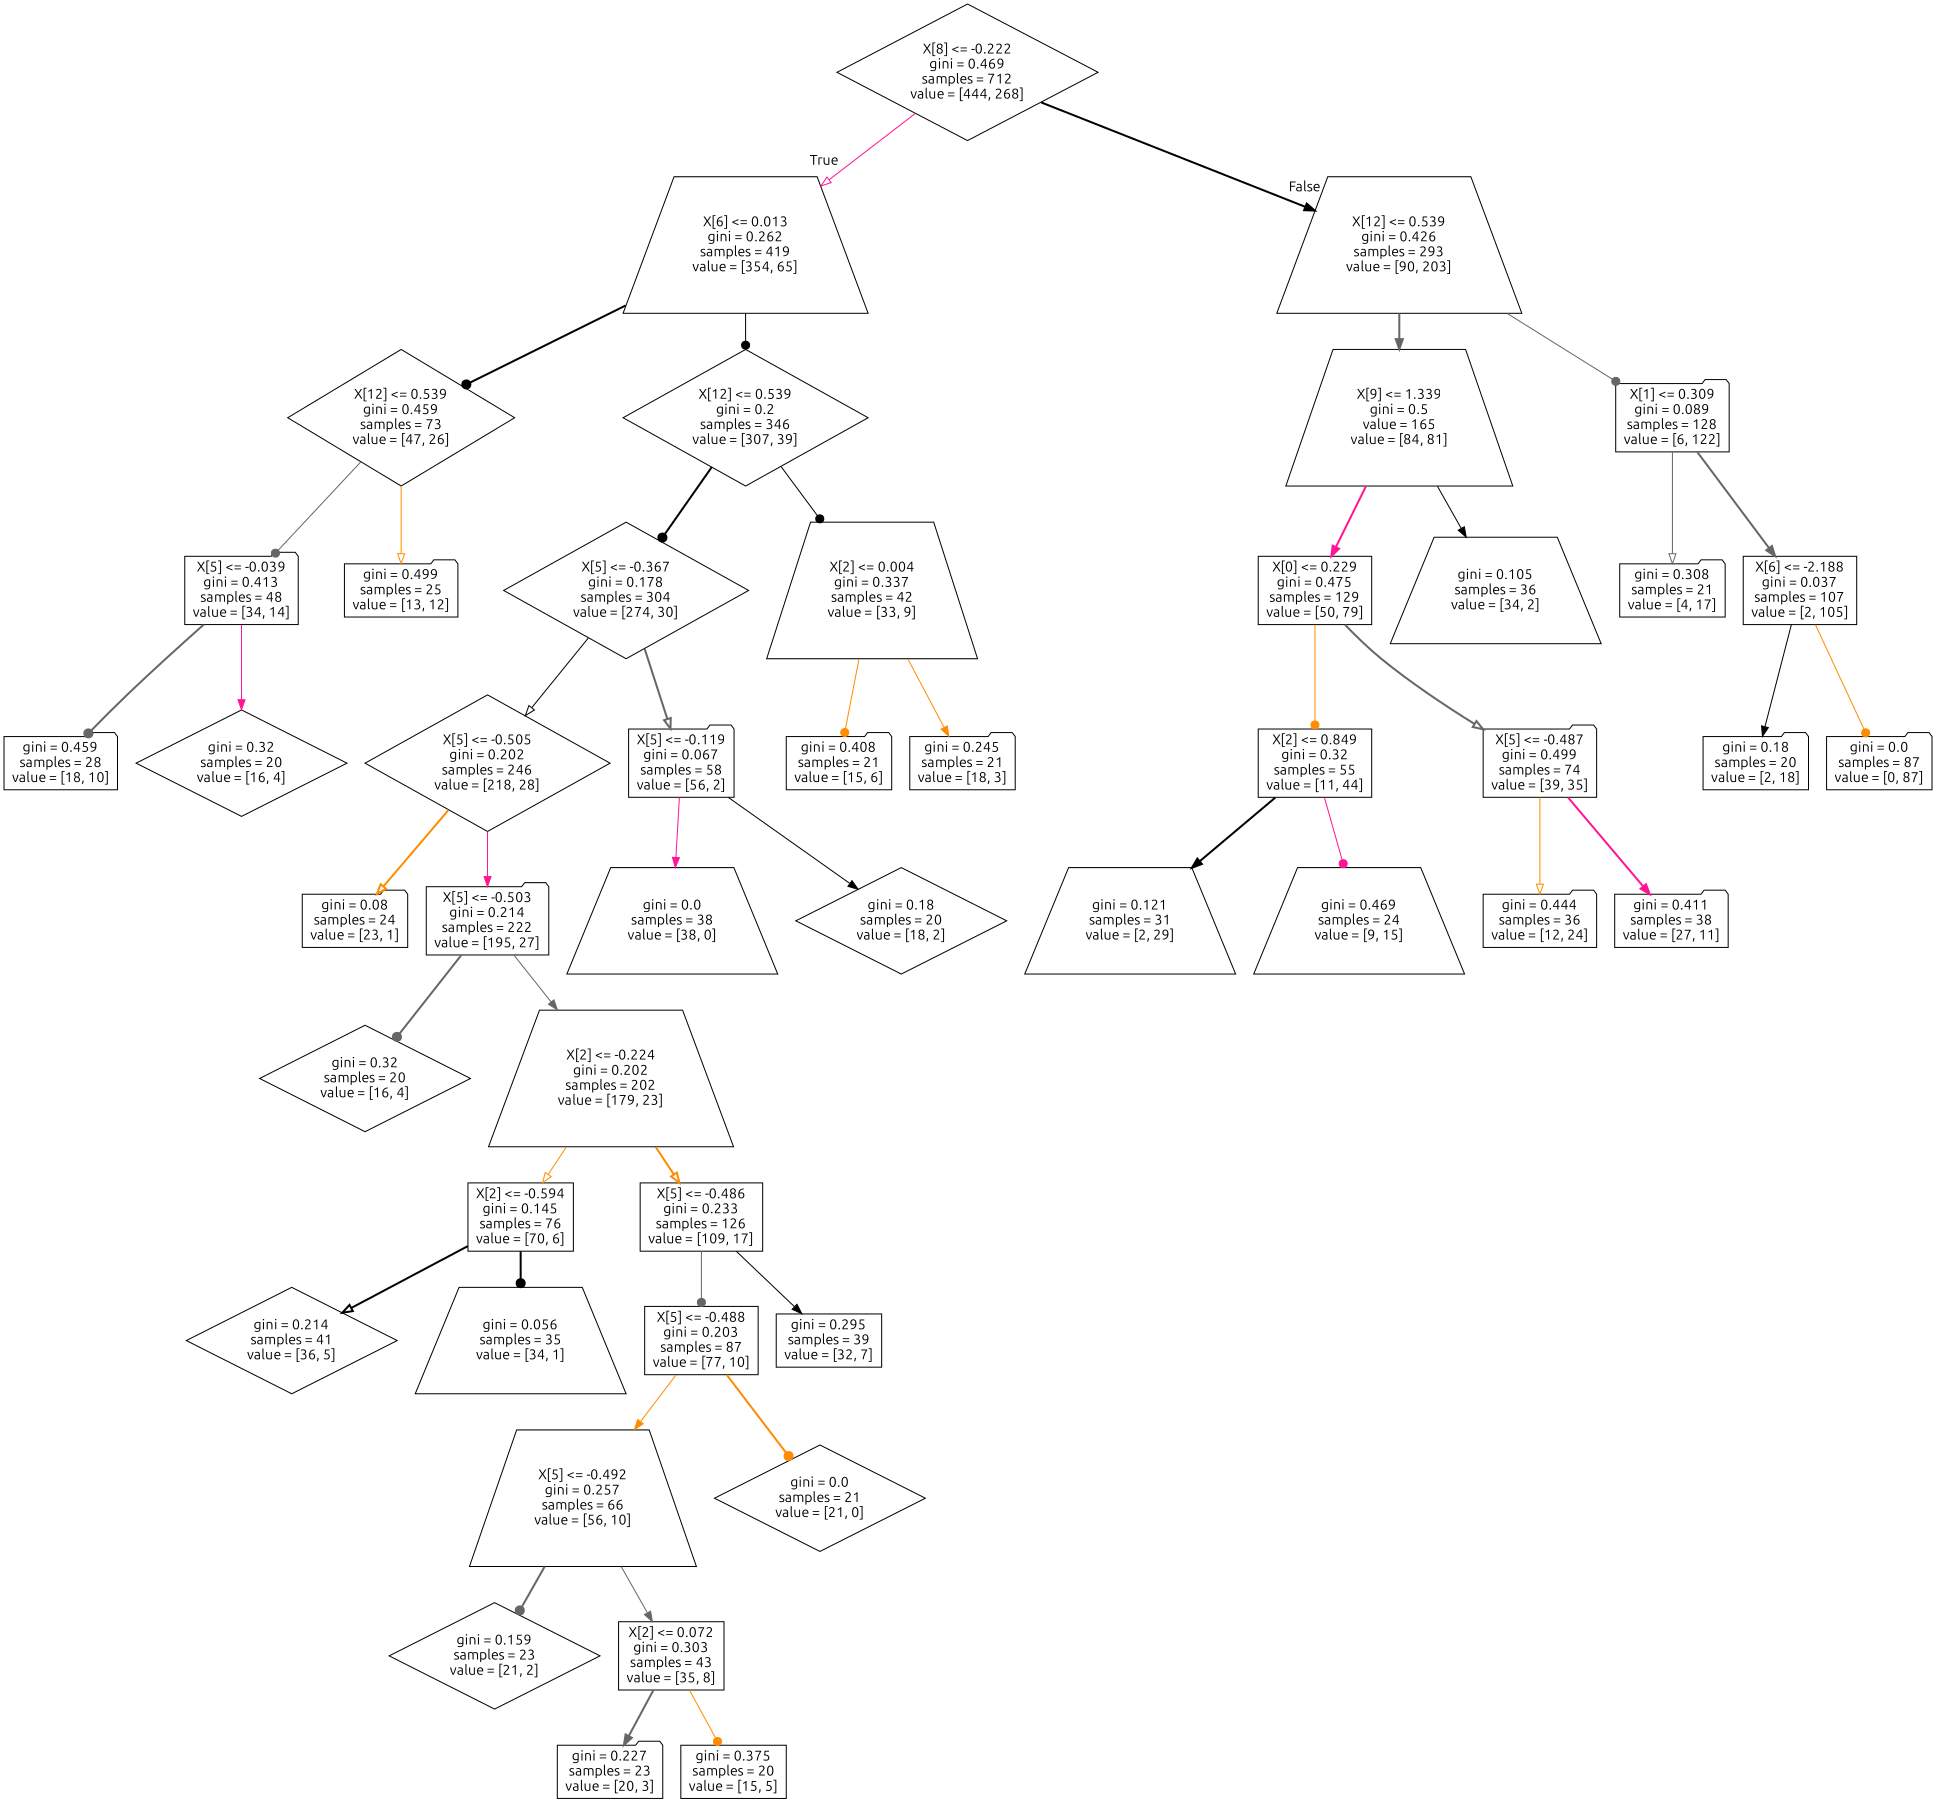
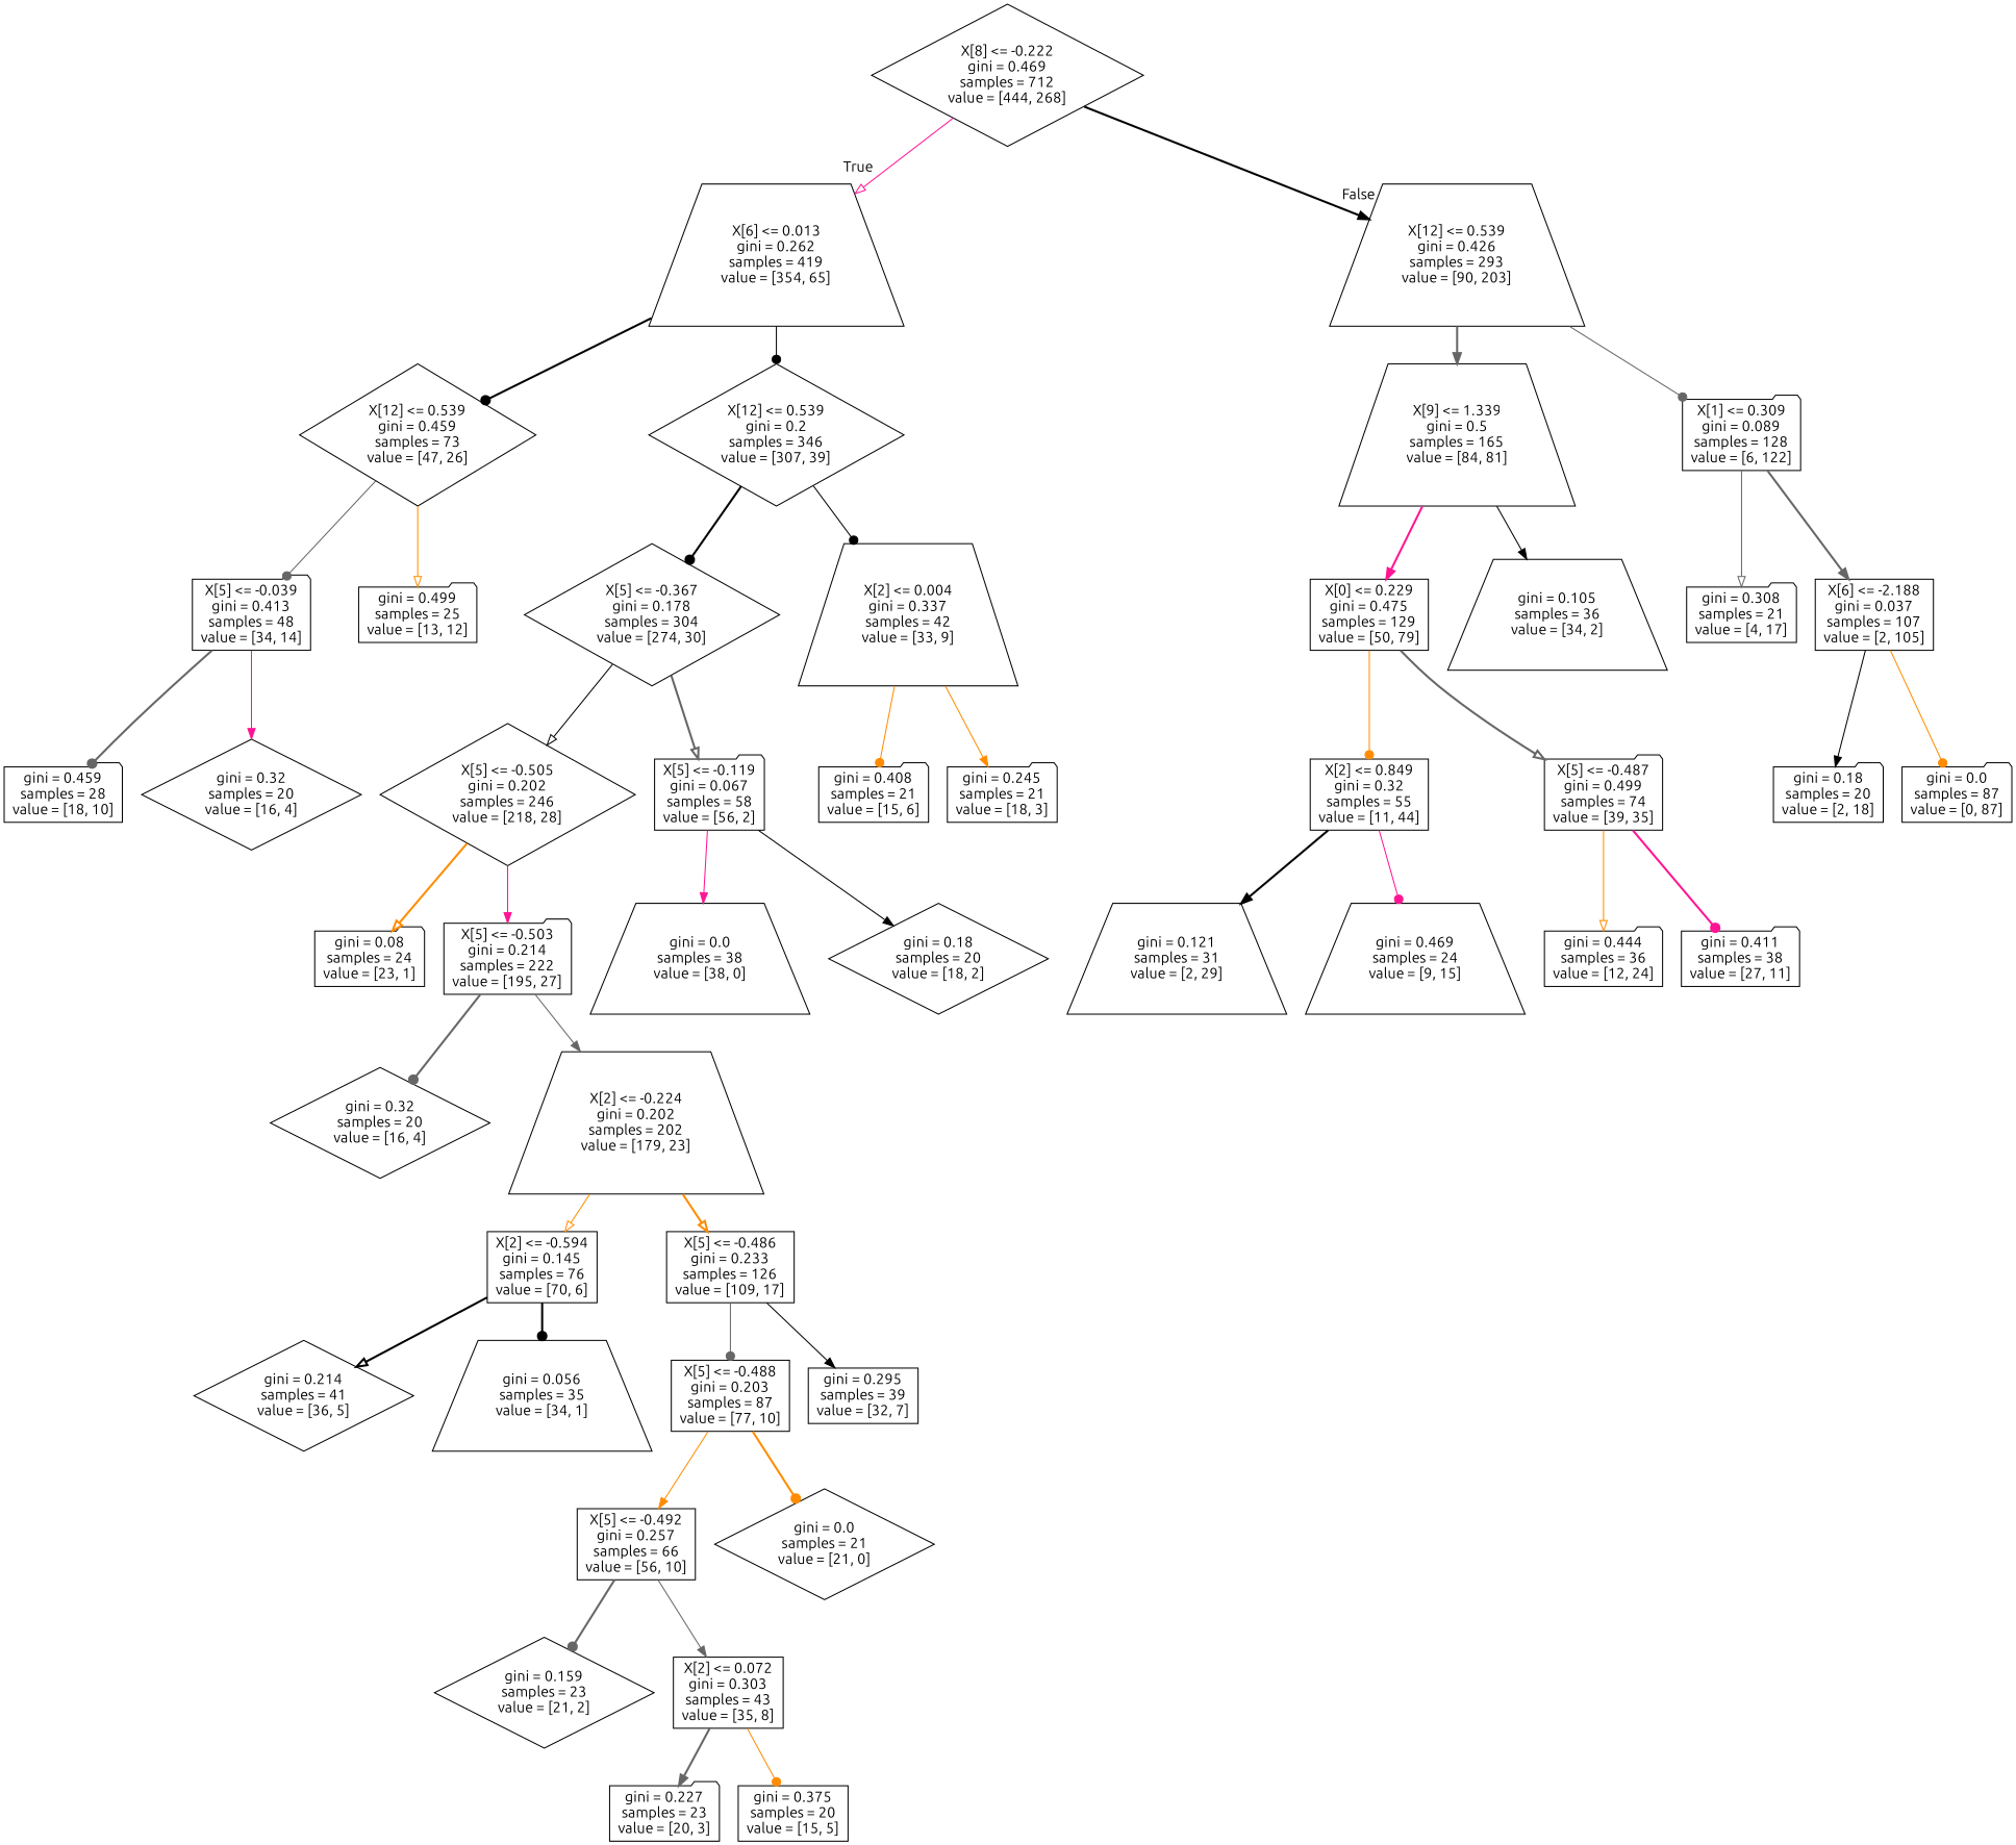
  digraph {
    fontname=Ubuntu
    node [fontname=Ubuntu shape=folder]
    edge [arrowhead=dot color=gray40 fontname=Ubuntu style=solid]
    n1 [label="X[8] <= -0.222\ngini = 0.469\nsamples = 712\nvalue = [444, 268]" shape=diamond]
    n2 [label="X[6] <= 0.013\ngini = 0.262\nsamples = 419\nvalue = [354, 65]" shape=trapezium]
    n3 [label="X[12] <= 0.539\ngini = 0.426\nsamples = 293\nvalue = [90, 203]" shape=trapezium]
    n4 [label="X[12] <= 0.539\ngini = 0.459\nsamples = 73\nvalue = [47, 26]" shape=diamond]
    n5 [label="X[12] <= 0.539\ngini = 0.2\nsamples = 346\nvalue = [307, 39]" shape=diamond]
-   n6 [label="X[9] <= 1.339\ngini = 0.5\nvalue = 165\nvalue = [84, 81]" shape=trapezium]
+   n6 [label="X[9] <= 1.339\ngini = 0.5\nsamples = 165\nvalue = [84, 81]" shape=trapezium]
    n7 [label="X[1] <= 0.309\ngini = 0.089\nsamples = 128\nvalue = [6, 122]"]
    n8 [label="X[5] <= -0.039\ngini = 0.413\nsamples = 48\nvalue = [34, 14]"]
    n9 [label="gini = 0.499\nsamples = 25\nvalue = [13, 12]"]
    n10 [label="X[5] <= -0.367\ngini = 0.178\nsamples = 304\nvalue = [274, 30]" shape=diamond]
    n11 [label="X[2] <= 0.004\ngini = 0.337\nsamples = 42\nvalue = [33, 9]" shape=trapezium]
    n12 [label="gini = 0.459\nsamples = 28\nvalue = [18, 10]"]
    n13 [label="gini = 0.32\nsamples = 20\nvalue = [16, 4]" shape=diamond]
    n14 [label="X[5] <= -0.505\ngini = 0.202\nsamples = 246\nvalue = [218, 28]" shape=diamond]
    n15 [label="X[5] <= -0.119\ngini = 0.067\nsamples = 58\nvalue = [56, 2]"]
    n16 [label="gini = 0.408\nsamples = 21\nvalue = [15, 6]"]
    n17 [label="gini = 0.245\nsamples = 21\nvalue = [18, 3]"]
    n18 [label="gini = 0.08\nsamples = 24\nvalue = [23, 1]"]
    n19 [label="X[5] <= -0.503\ngini = 0.214\nsamples = 222\nvalue = [195, 27]"]
    n20 [label="gini = 0.0\nsamples = 38\nvalue = [38, 0]" shape=trapezium]
    n21 [label="gini = 0.18\nsamples = 20\nvalue = [18, 2]" shape=diamond]
    n22 [label="gini = 0.32\nsamples = 20\nvalue = [16, 4]" shape=diamond]
    n23 [label="X[2] <= -0.224\ngini = 0.202\nsamples = 202\nvalue = [179, 23]" shape=trapezium]
    n24 [label="X[2] <= -0.594\ngini = 0.145\nsamples = 76\nvalue = [70, 6]" shape=box]
    n25 [label="X[5] <= -0.486\ngini = 0.233\nsamples = 126\nvalue = [109, 17]" shape=box]
    n26 [label="gini = 0.214\nsamples = 41\nvalue = [36, 5]" shape=diamond]
    n27 [label="gini = 0.056\nsamples = 35\nvalue = [34, 1]" shape=trapezium]
    n28 [label="X[5] <= -0.488\ngini = 0.203\nsamples = 87\nvalue = [77, 10]" shape=box]
    n29 [label="gini = 0.295\nsamples = 39\nvalue = [32, 7]" shape=box]
-   n30 [label="X[5] <= -0.492\ngini = 0.257\nsamples = 66\nvalue = [56, 10]" shape=trapezium]
+   n30 [label="X[5] <= -0.492\ngini = 0.257\nsamples = 66\nvalue = [56, 10]" shape=box]
    n31 [label="gini = 0.0\nsamples = 21\nvalue = [21, 0]" shape=diamond]
    n32 [label="gini = 0.159\nsamples = 23\nvalue = [21, 2]" shape=diamond]
    n33 [label="X[2] <= 0.072\ngini = 0.303\nsamples = 43\nvalue = [35, 8]" shape=box]
    n34 [label="gini = 0.227\nsamples = 23\nvalue = [20, 3]"]
    n35 [label="gini = 0.375\nsamples = 20\nvalue = [15, 5]" shape=box]
    n36 [label="X[0] <= 0.229\ngini = 0.475\nsamples = 129\nvalue = [50, 79]" shape=box]
    n37 [label="gini = 0.105\nsamples = 36\nvalue = [34, 2]" shape=trapezium]
    n38 [label="gini = 0.308\nsamples = 21\nvalue = [4, 17]"]
    n39 [label="X[6] <= -2.188\ngini = 0.037\nsamples = 107\nvalue = [2, 105]" shape=box]
    n40 [label="X[2] <= 0.849\ngini = 0.32\nsamples = 55\nvalue = [11, 44]" shape=box]
    n41 [label="X[5] <= -0.487\ngini = 0.499\nsamples = 74\nvalue = [39, 35]"]
    n42 [label="gini = 0.121\nsamples = 31\nvalue = [2, 29]" shape=trapezium]
    n43 [label="gini = 0.469\nsamples = 24\nvalue = [9, 15]" shape=trapezium]
    n44 [label="gini = 0.444\nsamples = 36\nvalue = [12, 24]"]
    n45 [label="gini = 0.411\nsamples = 38\nvalue = [27, 11]"]
    n46 [label="gini = 0.18\nsamples = 20\nvalue = [2, 18]"]
    n47 [label="gini = 0.0\nsamples = 87\nvalue = [0, 87]"]
    n1 -> n2 [arrowhead=onormal color=deeppink headlabel=True labelangle=45 labeldistance=2.5]
    n1 -> n3 [arrowhead=normal color=black headlabel=False labelangle=-45 labeldistance=2.5 style=bold]
    n2 -> n4 [color=black style=bold]
    n2 -> n5 [color=black]
    n3 -> n6 [arrowhead=normal style=bold]
    n3 -> n7
    n4 -> n8
    n4 -> n9 [arrowhead=onormal color=darkorange]
    n5 -> n10 [color=black style=bold]
    n5 -> n11 [color=black]
    n6 -> n36 [arrowhead=normal color=deeppink style=bold]
    n6 -> n37 [arrowhead=normal color=black]
    n7 -> n38 [arrowhead=onormal]
    n7 -> n39 [arrowhead=normal style=bold]
    n8 -> n12 [style=bold]
    n8 -> n13 [arrowhead=normal color=deeppink]
    n10 -> n14 [arrowhead=onormal color=black]
    n10 -> n15 [arrowhead=onormal style=bold]
    n11 -> n16 [color=darkorange]
    n11 -> n17 [arrowhead=normal color=darkorange]
    n14 -> n18 [arrowhead=onormal color=darkorange style=bold]
    n14 -> n19 [arrowhead=normal color=deeppink]
    n15 -> n20 [arrowhead=normal color=deeppink]
    n15 -> n21 [arrowhead=normal color=black]
    n19 -> n22 [style=bold]
    n19 -> n23 [arrowhead=normal]
    n23 -> n24 [arrowhead=onormal color=darkorange]
    n23 -> n25 [arrowhead=onormal color=darkorange style=bold]
    n24 -> n26 [arrowhead=onormal color=black style=bold]
    n24 -> n27 [color=black style=bold]
    n25 -> n28
    n25 -> n29 [arrowhead=normal color=black]
    n28 -> n30 [arrowhead=normal color=darkorange]
    n28 -> n31 [color=darkorange style=bold]
    n30 -> n32 [style=bold]
    n30 -> n33 [arrowhead=normal]
    n33 -> n34 [arrowhead=normal style=bold]
    n33 -> n35 [color=darkorange]
    n36 -> n40 [color=darkorange]
    n36 -> n41 [arrowhead=onormal style=bold]
    n39 -> n46 [arrowhead=normal color=black]
    n39 -> n47 [color=darkorange]
    n40 -> n42 [arrowhead=normal color=black style=bold]
    n40 -> n43 [color=deeppink]
    n41 -> n44 [arrowhead=onormal color=darkorange]
-   n41 -> n45 [arrowhead=normal color=deeppink style=bold]
+   n41 -> n45 [color=deeppink style=bold]
  }
